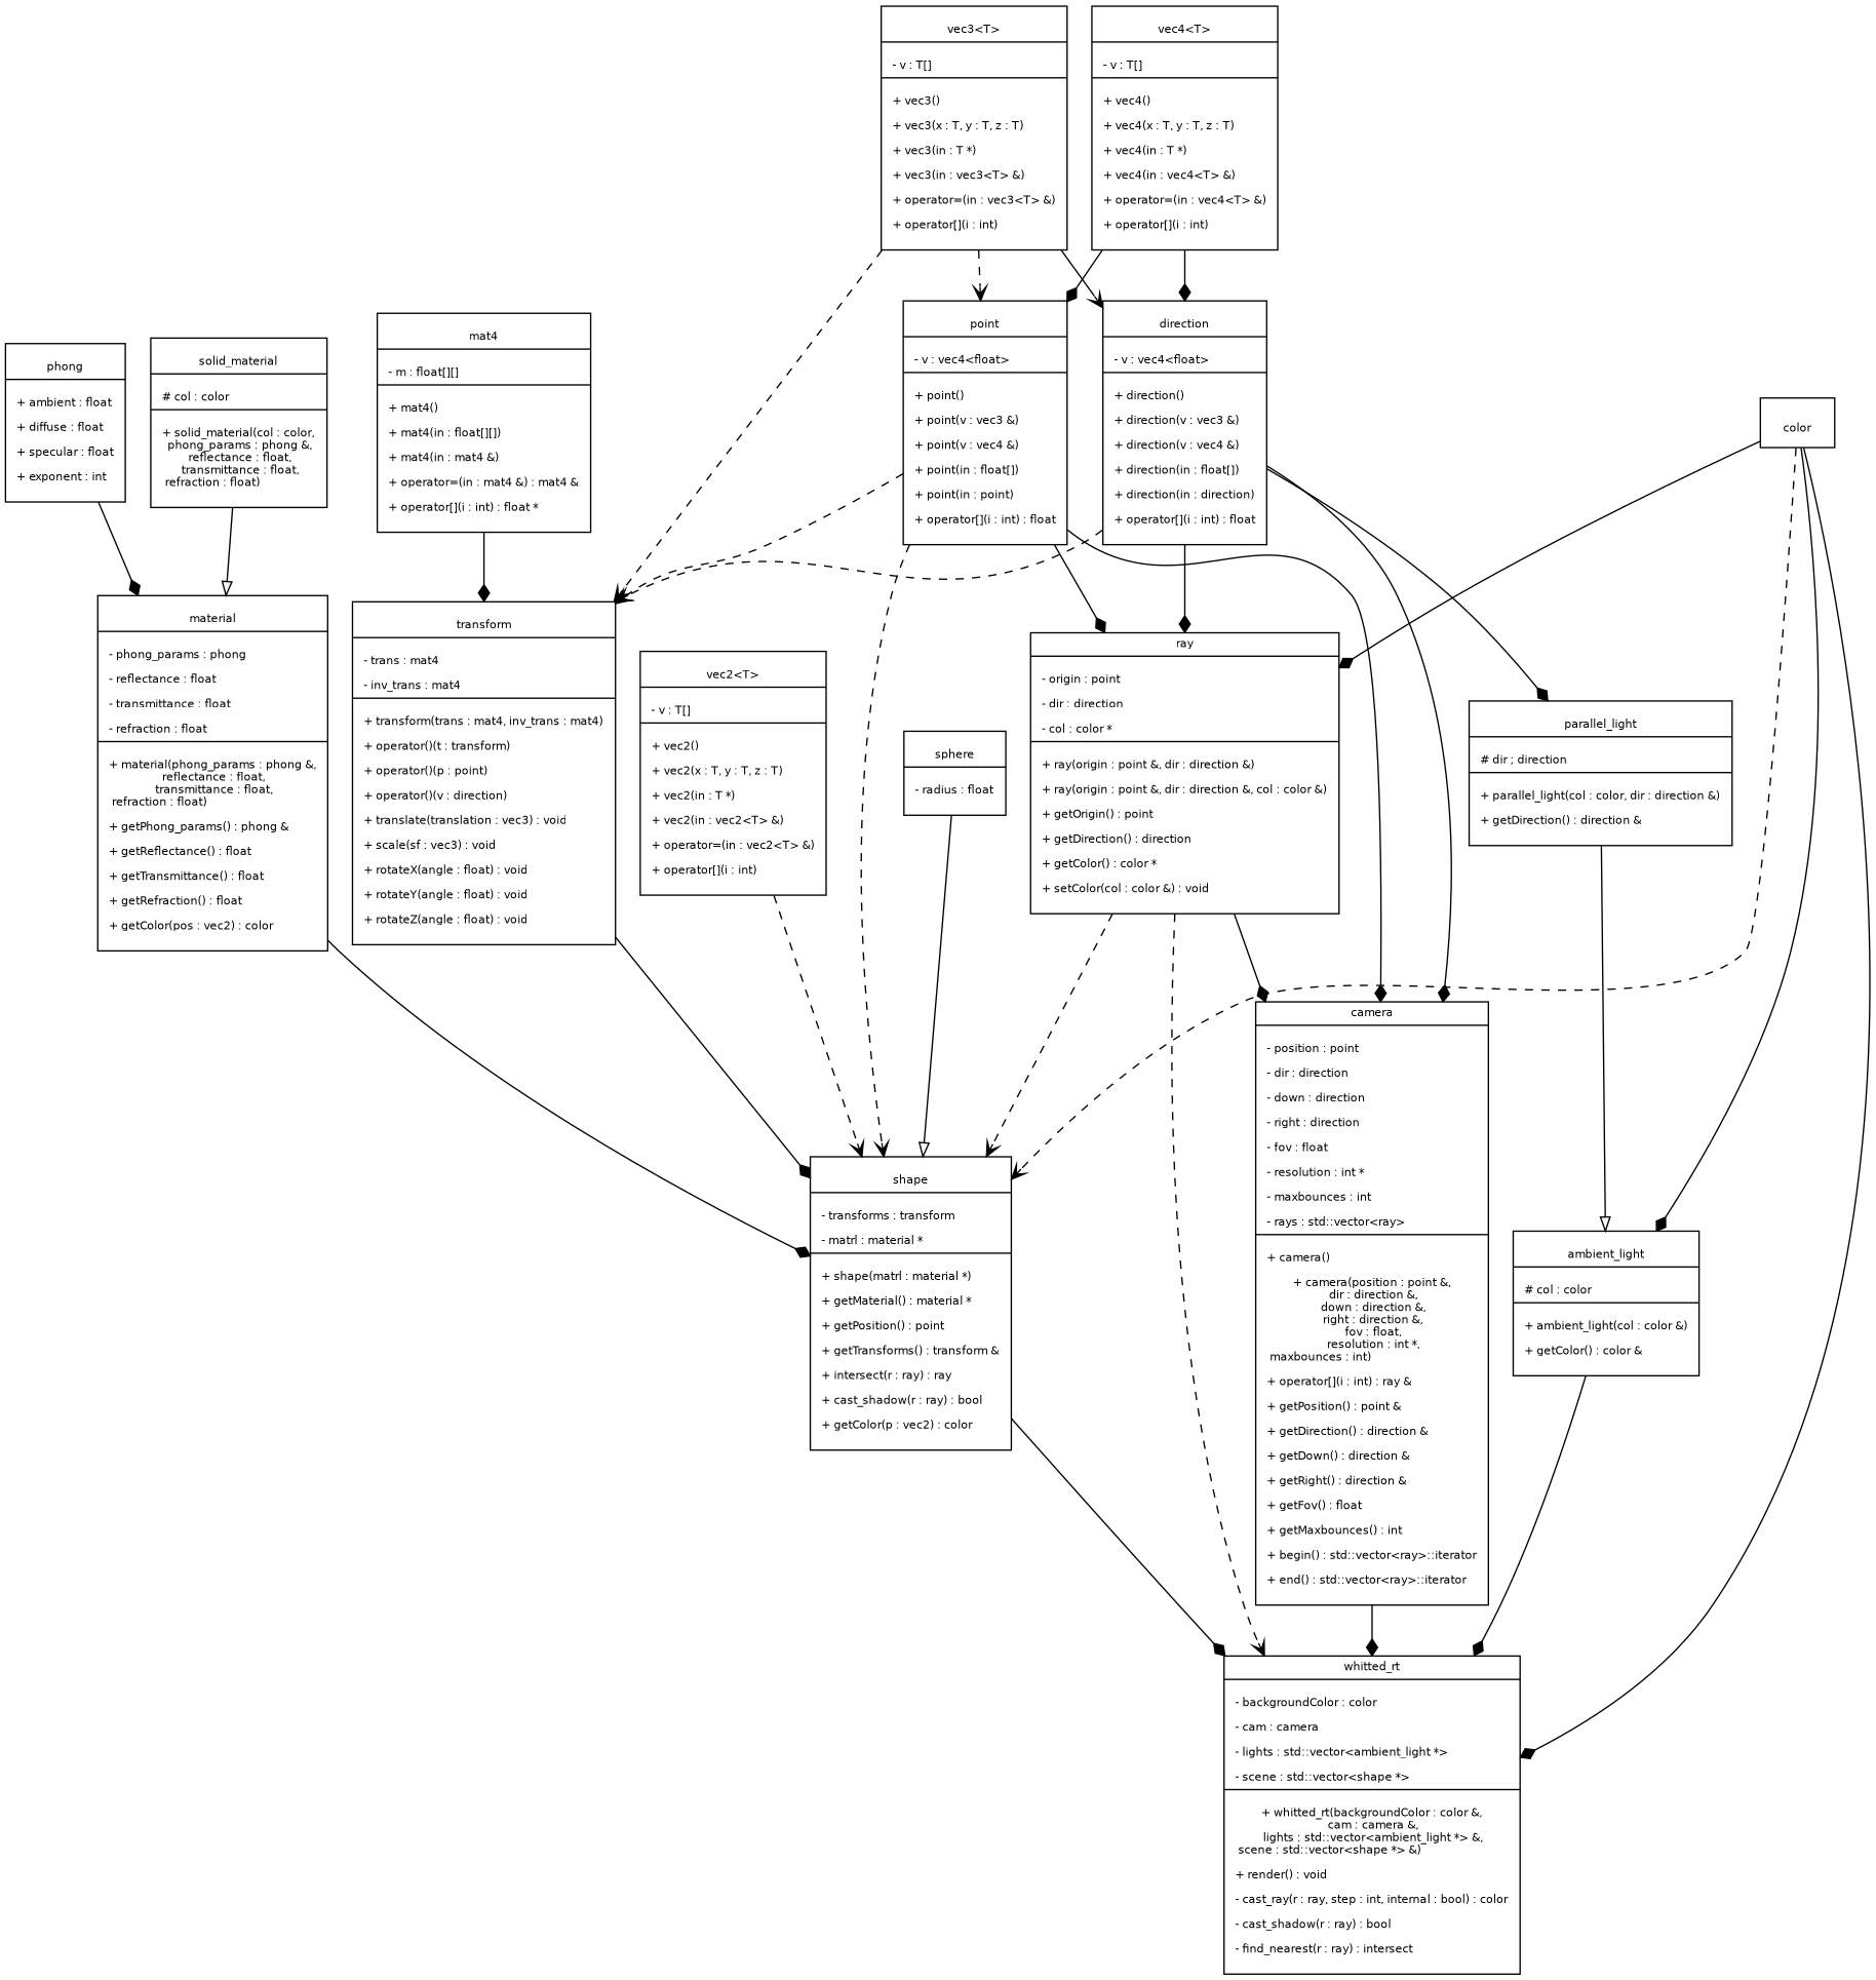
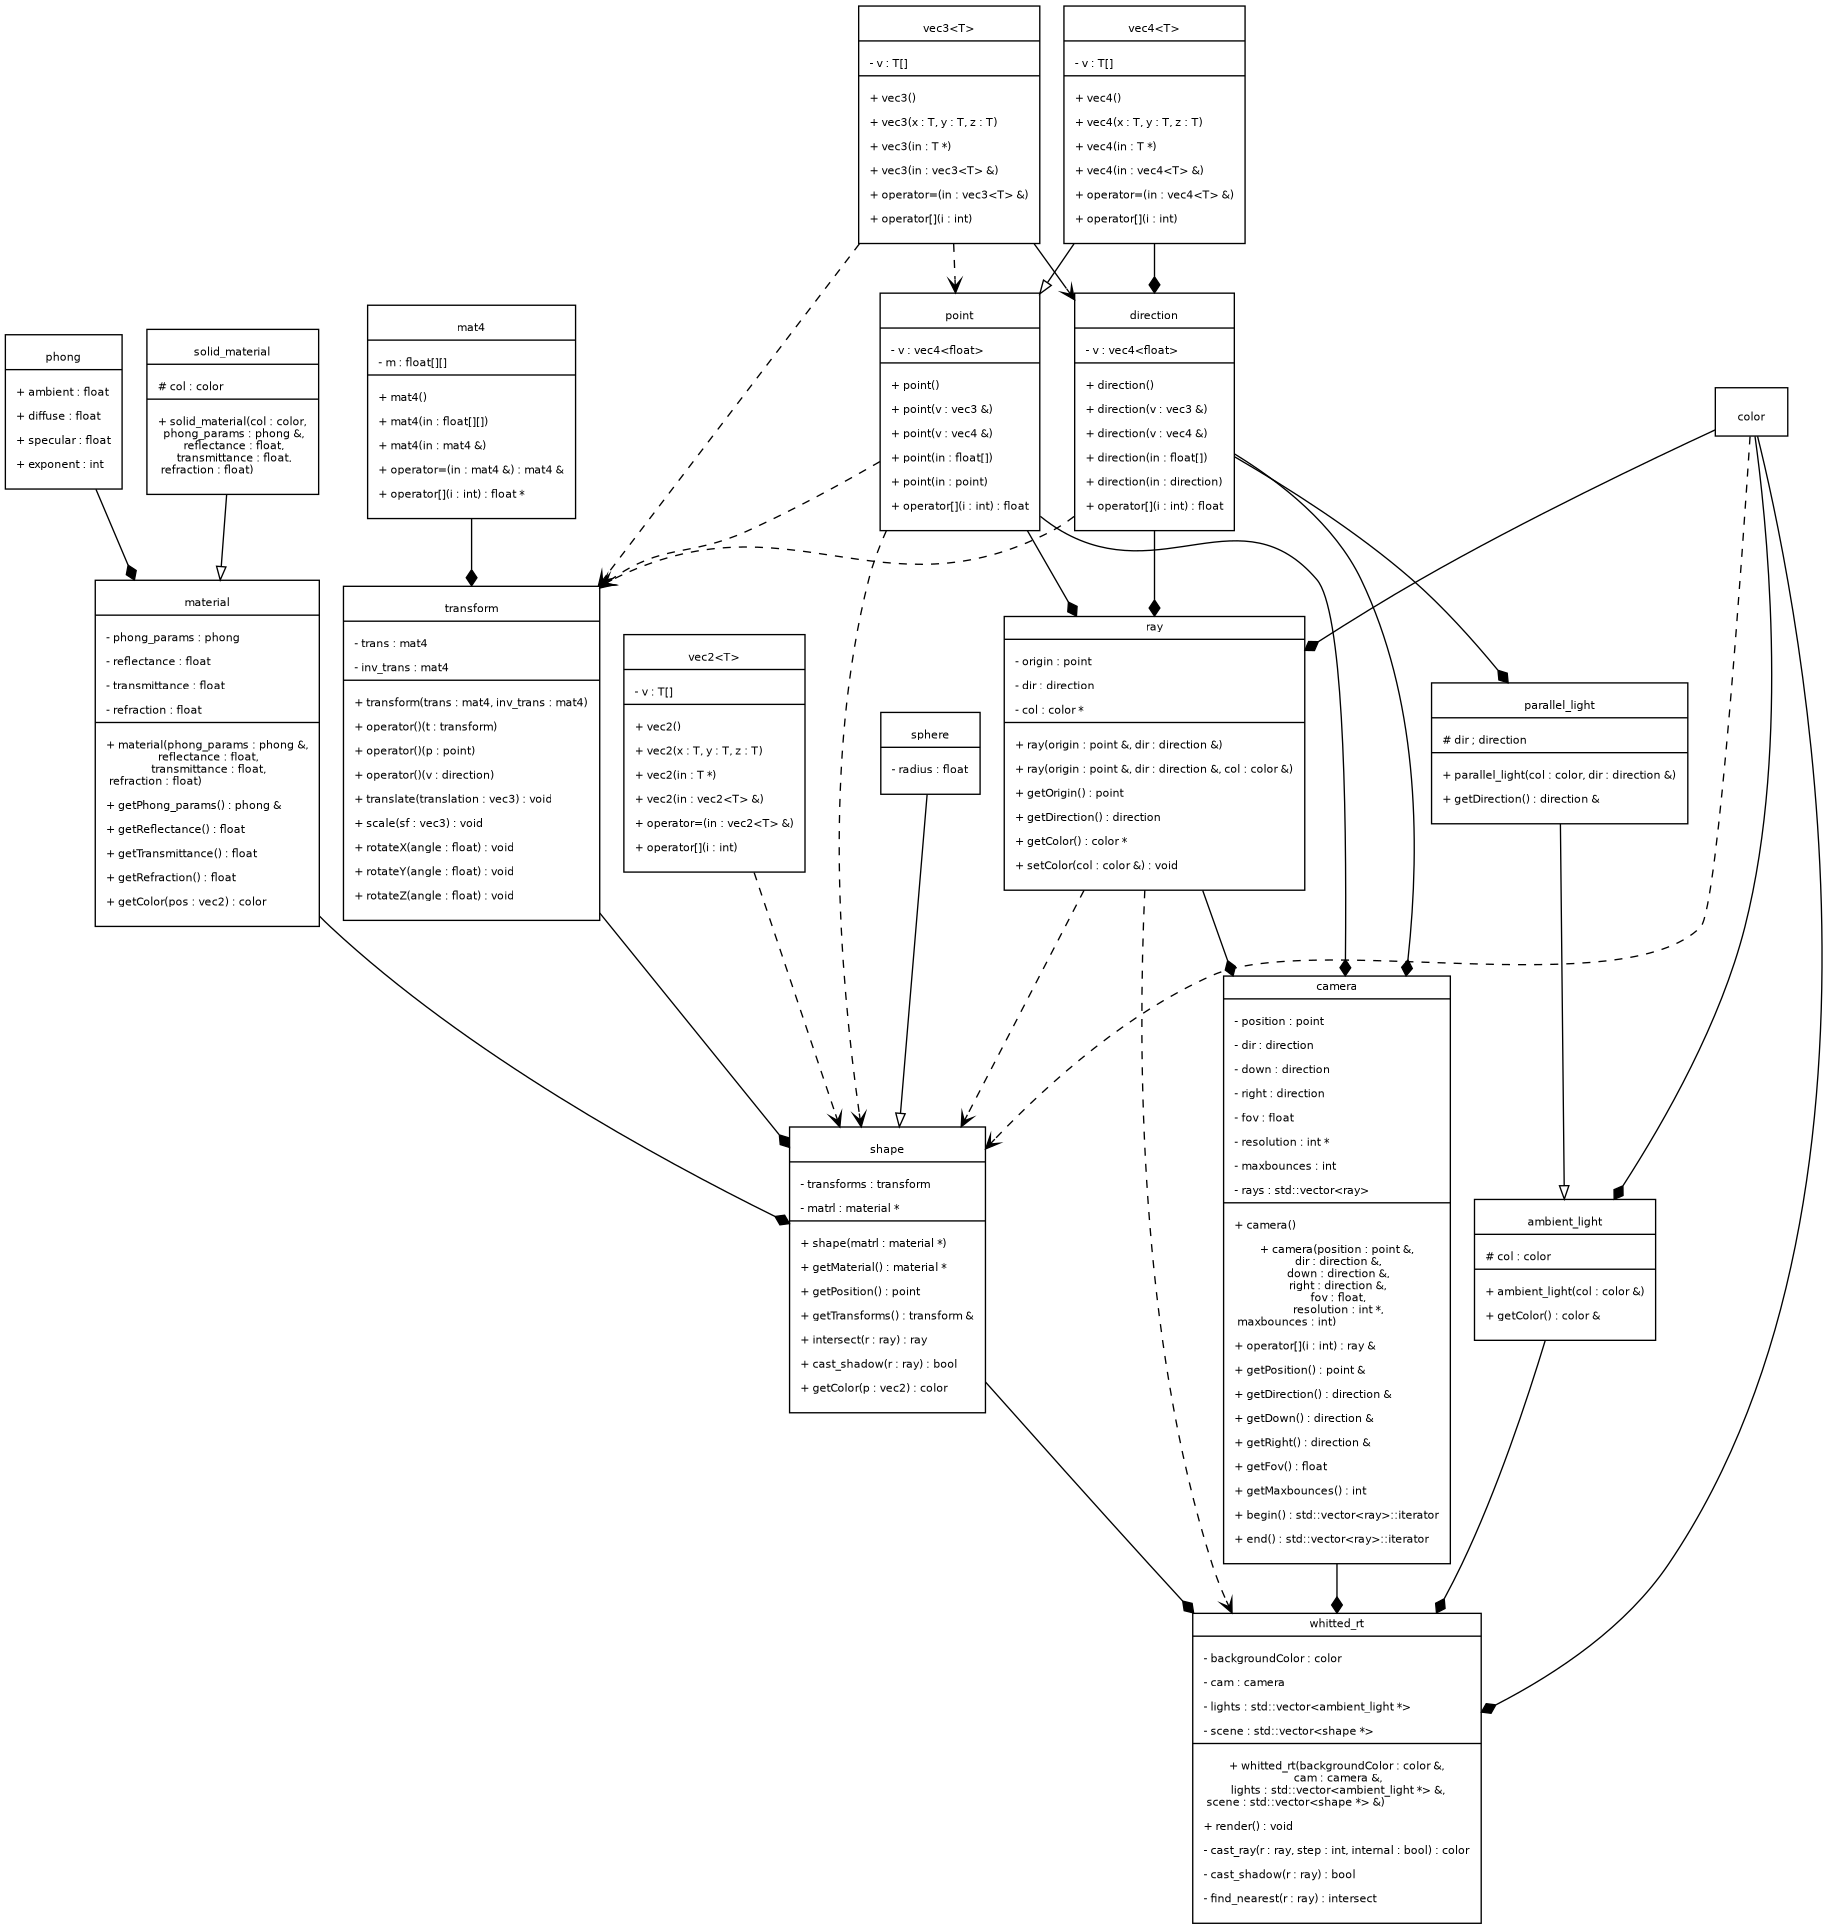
  digraph {
    fontname="Bitstream Vera Sans"
    fontsize=8
    rankdir=TB
    node [fontname="Bitstream Vera Sans" fontsize=8 shape=record]
    edge [arrowhead=diamond fontname="Bitstream Vera Sans" fontsize=8]
    n1 [label="{whitted_rt|\n				- backgroundColor : color\l\n				- cam : camera\l\n				- lights : std::vector\<ambient_light *\>\l\n				- scene : std::vector\<shape *\>\l|\n				+ whitted_rt(backgroundColor : color &,\n						 cam : camera &,\n						 lights : std::vector\<ambient_light *\> &,\n						 scene : std::vector\<shape *\> &)\l\n				+ render() : void\l\n				- cast_ray(r : ray, step : int, internal : bool) : color\l\n				- cast_shadow(r : ray) : bool\l\n				- find_nearest(r : ray) : intersect\l\n		}"]
    n2 [label="{camera|\n				- position : point\l\n				- dir : direction\l\n				- down : direction\l\n				- right : direction\l\n				- fov : float\l\n				- resolution : int *\l\n				- maxbounces : int\l\n				- rays : std::vector\<ray\>\l|\n				+ camera()\l\n				+ camera(position : point &,\n						 dir : direction &,\n						 down : direction &,\n						 right : direction &,\n						 fov : float,\n						 resolution : int *,\n						 maxbounces : int)\l\n				+ operator[](i : int) : ray &\l\n				+ getPosition() : point &\l\n				+ getDirection() : direction &\l\n				+ getDown() : direction &\l\n				+ getRight() : direction &\l\n				+ getFov() : float\l\n				+ getMaxbounces() : int\l\n				+ begin() : std::vector\<ray\>::iterator\l\n				+ end() : std::vector\<ray\>::iterator\l\n		}"]
    n3 [label="{ray|\n				- origin : point\l\n				- dir : direction\l\n				- col : color *\l|\n				+ ray(origin : point &, dir : direction &)\l\n				+ ray(origin : point &, dir : direction &, col : color &)\l\n				+ getOrigin() : point\l\n				+ getDirection() : direction\l\n				+ getColor() : color *\l\n				+ setColor(col : color &) : void\l\n		}"]
    n4 [label="{\n			shape|\n			- transforms : transform\l\n			- matrl : material *\l|\n			+ shape(matrl : material *)\l\n			+ getMaterial() : material *\l\n			+ getPosition() : point\l\n			+ getTransforms() : transform &\l\n			+ intersect(r : ray) : ray\l\n			+ cast_shadow(r : ray) : bool\l\n			+ getColor(p : vec2) : color\l\n		}"]
    n5 [label="{\n			sphere|\n			- radius : float\l\n		}"]
    n6 [label="{\n			material|\n			- phong_params : phong\l\n			- reflectance : float\l\n			- transmittance : float\l\n			- refraction : float\l|\n			+ material(phong_params : phong &,\n					 reflectance : float,\n					 transmittance : float,\n					 refraction : float)\l\n			+ getPhong_params()  : phong &\l\n			+ getReflectance() : float\l\n			+ getTransmittance() : float\l\n			+ getRefraction() : float\l\n			+ getColor(pos : vec2) : color\l\n		}"]
    n7 [label="{\n			phong|\n			+ ambient : float\l\n			+ diffuse : float\l\n			+ specular : float\l\n			+ exponent : int\l\n		}"]
    n8 [label="{\n			solid_material|\n			# col : color\l|\n			+ solid_material(col : color,\n					 phong_params : phong &,\n					 reflectance : float,\n					 transmittance : float,\n					 refraction : float)\l\n		}"]
    n9 [label="{\n			ambient_light|\n			# col : color\l|\n			+ ambient_light(col : color &)\l\n			+ getColor() : color &\l\n		}"]
    n10 [label="{\n			parallel_light|\n			# dir ; direction\l|\n			+ parallel_light(col : color, dir : direction &)\l\n			+ getDirection() : direction &\l\n		}"]
    n11 [label="{\n			transform|\n			- trans : mat4\l\n			- inv_trans : mat4\l|\n			+ transform(trans : mat4, inv_trans : mat4)\l\n			+ operator()(t : transform)\l\n			+ operator()(p : point)\l\n			+ operator()(v : direction)\l\n			+ translate(translation : vec3) : void\l\n			+ scale(sf : vec3) : void\l\n			+ rotateX(angle : float) : void\l\n			+ rotateY(angle : float) : void\l\n			+ rotateZ(angle : float) : void\l\n		}"]
    n12 [label="{\n			mat4|\n			- m : float[][]\l|\n			+ mat4()\l\n			+ mat4(in : float[][])\l\n			+ mat4(in : mat4 &)\l\n			+ operator=(in : mat4 &) : mat4 &\l\n			+ operator[](i : int) : float *\l\n		}"]
    n13 [label="{\n			point|\n			- v : vec4\<float\>\l|\n			+ point()\l\n			+ point(v : vec3 &)\l\n			+ point(v : vec4 &)\l\n			+ point(in : float[])\l\n			+ point(in : point)\l\n			+ operator[](i : int) : float\l\n		}"]
    n14 [label="{\n			direction|\n			- v : vec4\<float\>\l|\n			+ direction()\l\n			+ direction(v : vec3 &)\l\n			+ direction(v : vec4 &)\l\n			+ direction(in : float[])\l\n			+ direction(in : direction)\l\n			+ operator[](i : int) : float\l\n		}"]
    n15 [label="{\n			color\n		}"]
    n16 [label="{\n			vec2\<T\>|\n			- v : T[]\l|\n			+ vec2()\l\n			+ vec2(x : T, y : T, z : T)\l\n			+ vec2(in : T *)\l\n			+ vec2(in : vec2\<T\> &)\l\n			+ operator=(in : vec2\<T\> &)\l\n			+ operator[](i : int)\l\n		}"]
    n17 [label="{\n			vec3\<T\>|\n			- v : T[]\l|\n			+ vec3()\l\n			+ vec3(x : T, y : T, z : T)\l\n			+ vec3(in : T *)\l\n			+ vec3(in : vec3\<T\> &)\l\n			+ operator=(in : vec3\<T\> &)\l\n			+ operator[](i : int)\l\n		}"]
    n18 [label="{\n			vec4\<T\>|\n			- v : T[]\l|\n			+ vec4()\l\n			+ vec4(x : T, y : T, z : T)\l\n			+ vec4(in : T *)\l\n			+ vec4(in : vec4\<T\> &)\l\n			+ operator=(in : vec4\<T\> &)\l\n			+ operator[](i : int)\l\n		}"]
    n2 -> n1
    n3 -> n1 [arrowhead=open style=dashed]
    n3 -> n2
    n3 -> n4 [arrowhead=open style=dashed]
    n4 -> n1
    n5 -> n4 [arrowhead=empty]
    n6 -> n4
    n7 -> n6
    n8 -> n6 [arrowhead=empty]
    n9 -> n1
    n10 -> n9 [arrowhead=empty]
    n11 -> n4
    n12 -> n11
    n13 -> n2
    n13 -> n3
    n13 -> n4 [arrowhead=open style=dashed]
    n13 -> n11 [arrowhead=open style=dashed]
    n14 -> n2
    n14 -> n3
    n14 -> n10
    n14 -> n11 [arrowhead=open style=dashed]
    n15 -> n1
    n15 -> n3
    n15 -> n4 [arrowhead=open style=dashed]
    n15 -> n9
    n16 -> n4 [arrowhead=open style=dashed]
    n17 -> n11 [arrowhead=open style=dashed]
    n17 -> n13 [arrowhead=open style=dashed]
    n17 -> n14 [arrowhead=open style=solid]
-   n18 -> n13
+   n18 -> n13 [arrowhead=empty]
    n18 -> n14
  }
